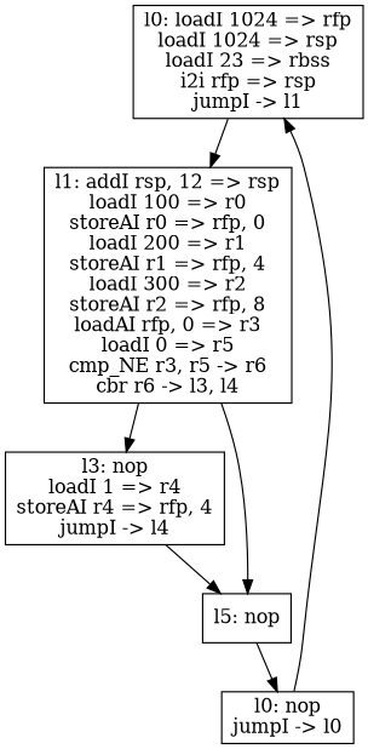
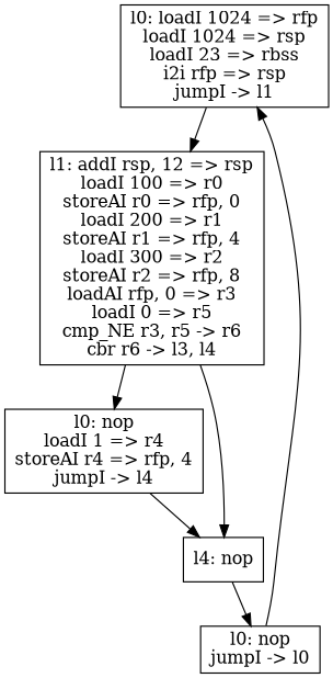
  digraph {
    node [shape=box]
    n1 [label="l0: loadI 1024 => rfp\nloadI 1024 => rsp\nloadI 23 => rbss\ni2i rfp => rsp\njumpI -> l1"]
    n2 [label="l1: addI rsp, 12 => rsp\nloadI 100 => r0\nstoreAI r0 => rfp, 0\nloadI 200 => r1\nstoreAI r1 => rfp, 4\nloadI 300 => r2\nstoreAI r2 => rfp, 8\nloadAI rfp, 0 => r3\nloadI 0 => r5\ncmp_NE r3, r5 -> r6\ncbr r6 -> l3, l4"]
-   n3 [label="l3: nop\nloadI 1 => r4\nstoreAI r4 => rfp, 4\njumpI -> l4"]
-   n4 [label="l5: nop"]
+   n3 [label="l0: nop\nloadI 1 => r4\nstoreAI r4 => rfp, 4\njumpI -> l4"]
+   n4 [label="l4: nop"]
    n5 [label="l0: nop\njumpI -> l0"]
    n1 -> n2
    n2 -> n3
    n2 -> n4
    n3 -> n4
    n4 -> n5
    n5 -> n1
  }
